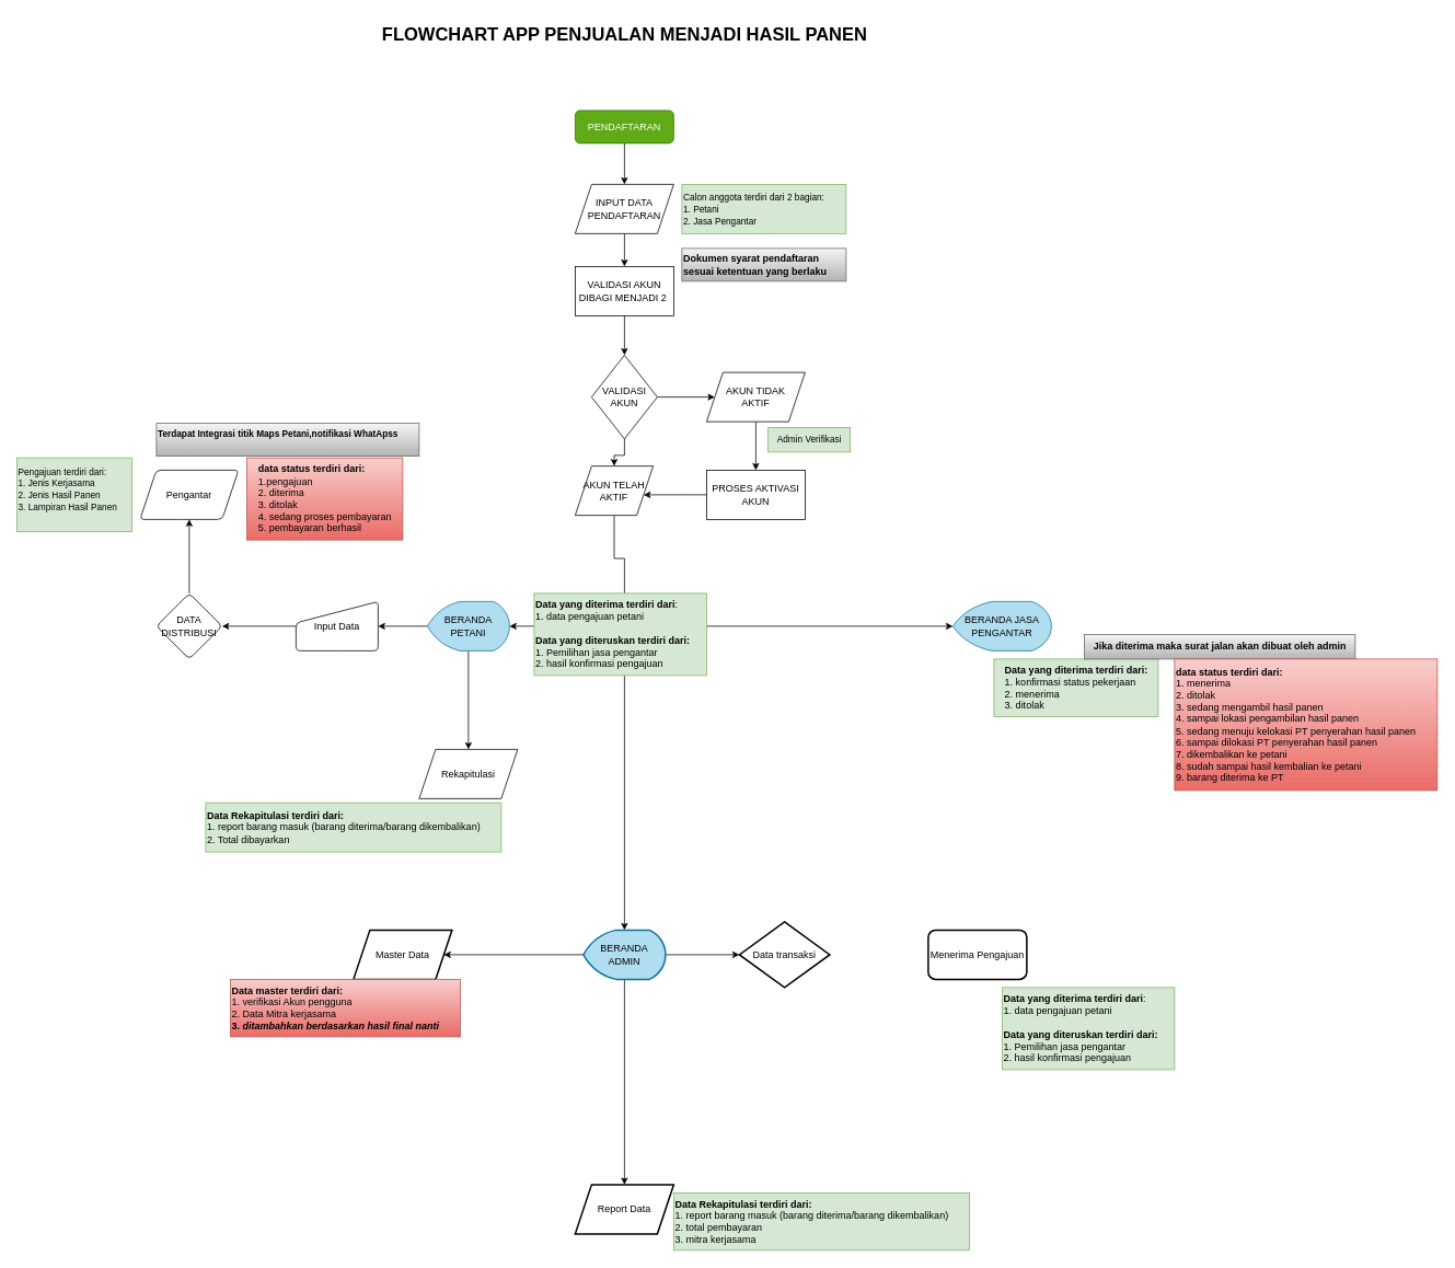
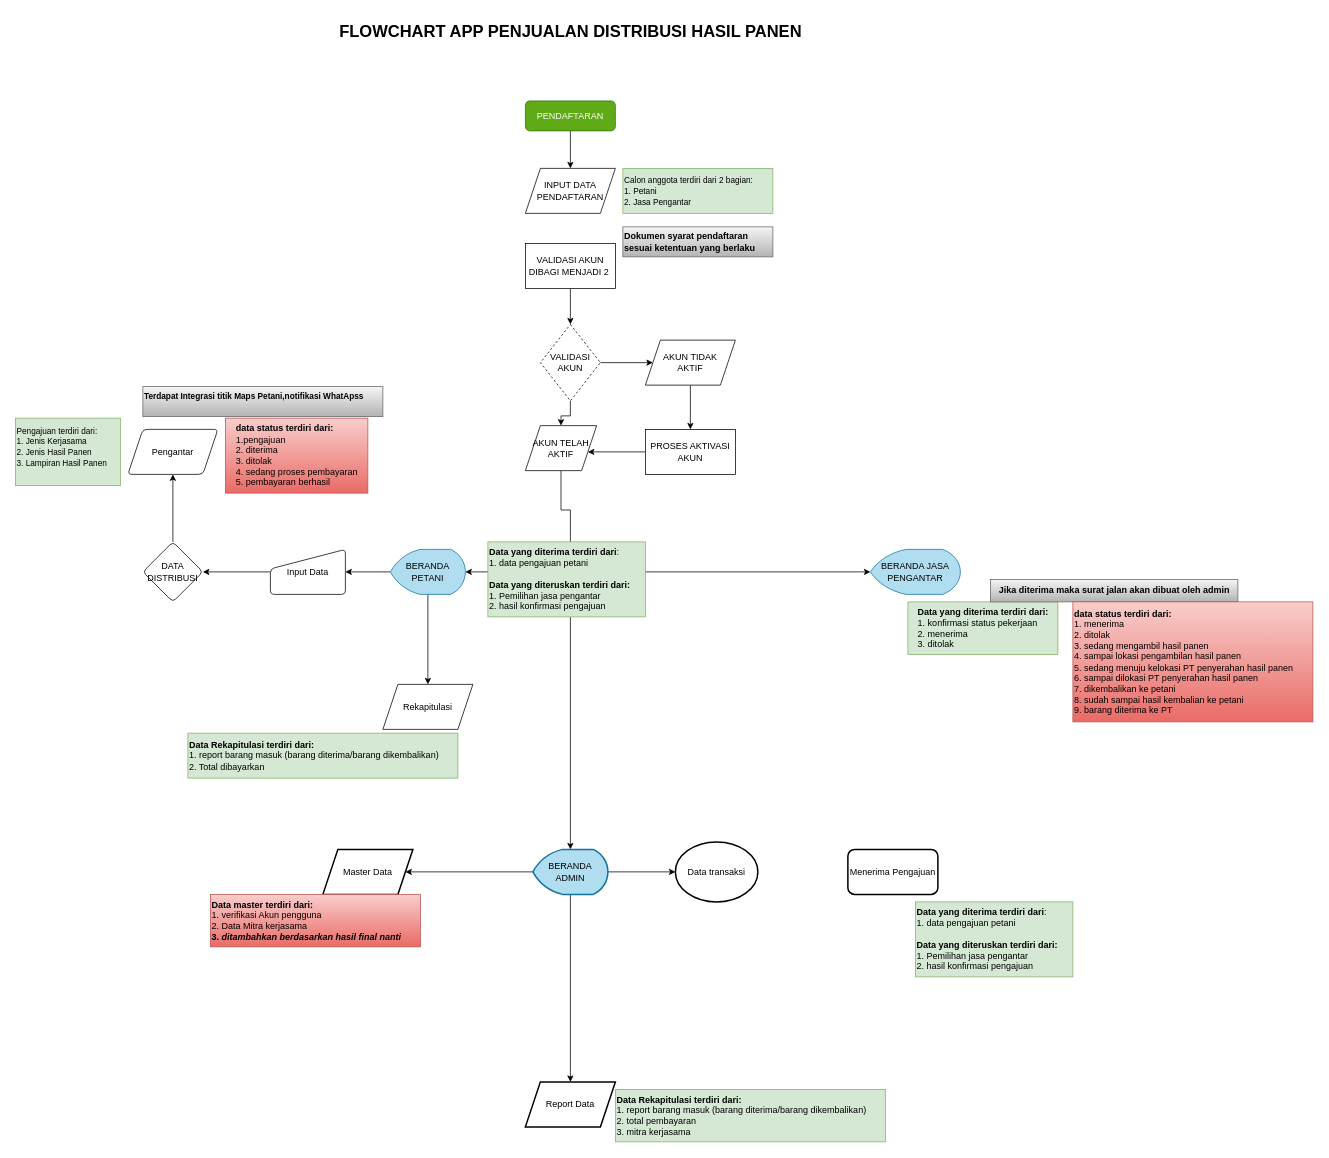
  <mxCell id="0" />
  <mxCell id="1" parent="0" />
  <mxCell id="2" value="" style="edgeStyle=orthogonalEdgeStyle;rounded=0;orthogonalLoop=1;jettySize=auto;html=1;" edge="1" parent="1" source="3" target="7"><mxGeometry relative="1" as="geometry" /></mxCell>
  <mxCell id="3" value="PENDAFTARAN" style="rounded=1;whiteSpace=wrap;html=1;fontSize=12;glass=0;strokeWidth=1;shadow=0;fillColor=#60a917;fontColor=#ffffff;strokeColor=#2D7600;" vertex="1" parent="1"><mxGeometry x="700" y="134" width="120" height="40" as="geometry" /></mxCell>
  <mxCell id="4" value="" style="edgeStyle=orthogonalEdgeStyle;rounded=0;orthogonalLoop=1;jettySize=auto;html=1;" edge="1" parent="1" source="5" target="11"><mxGeometry relative="1" as="geometry" /></mxCell>
  <mxCell id="5" value="VALIDASI AKUN DIBAGI MENJADI 2&amp;nbsp;" style="rounded=0;whiteSpace=wrap;html=1;" vertex="1" parent="1"><mxGeometry x="700" y="324" width="120" height="60" as="geometry" /></mxCell>
- <mxCell id="6" value="" style="edgeStyle=orthogonalEdgeStyle;rounded=0;orthogonalLoop=1;jettySize=auto;html=1;" edge="1" parent="1" source="7" target="5"><mxGeometry relative="1" as="geometry" /></mxCell>
  <mxCell id="7" value="INPUT DATA PENDAFTARAN" style="shape=parallelogram;perimeter=parallelogramPerimeter;whiteSpace=wrap;html=1;fixedSize=1;" vertex="1" parent="1"><mxGeometry x="700" y="224" width="120" height="60" as="geometry" /></mxCell>
  <mxCell id="8" value="&lt;span style=&quot;font-size: 11px;&quot;&gt;Calon anggota terdiri dari 2 bagian:&lt;br&gt;1. Petani&lt;br&gt;2. Jasa Pengantar&lt;br&gt;&lt;/span&gt;" style="text;html=1;align=left;verticalAlign=middle;resizable=0;points=[];autosize=1;strokeColor=#82b366;fillColor=#d5e8d4;" vertex="1" parent="1"><mxGeometry x="830" y="224" width="200" height="60" as="geometry" /></mxCell>
  <mxCell id="9" value="" style="edgeStyle=orthogonalEdgeStyle;rounded=0;orthogonalLoop=1;jettySize=auto;html=1;" edge="1" parent="1" source="11" target="13"><mxGeometry relative="1" as="geometry" /></mxCell>
  <mxCell id="10" value="" style="edgeStyle=orthogonalEdgeStyle;rounded=0;orthogonalLoop=1;jettySize=auto;html=1;" edge="1" parent="1" source="11" target="15"><mxGeometry relative="1" as="geometry" /></mxCell>
- <mxCell id="11" value="VALIDASI AKUN" style="rhombus;whiteSpace=wrap;html=1;rounded=0;" vertex="1" parent="1"><mxGeometry x="720" y="432" width="80" height="102" as="geometry" /></mxCell>
+ <mxCell id="11" value="VALIDASI AKUN" style="rhombus;whiteSpace=wrap;html=1;rounded=0;dashed=1;" vertex="1" parent="1"><mxGeometry x="720" y="432" width="80" height="102" as="geometry" /></mxCell>
  <mxCell id="12" value="" style="edgeStyle=orthogonalEdgeStyle;rounded=0;orthogonalLoop=1;jettySize=auto;html=1;" edge="1" parent="1" source="13" target="17"><mxGeometry relative="1" as="geometry" /></mxCell>
  <mxCell id="13" value="AKUN TIDAK &lt;br&gt;AKTIF" style="shape=parallelogram;perimeter=parallelogramPerimeter;whiteSpace=wrap;html=1;fixedSize=1;rounded=0;" vertex="1" parent="1"><mxGeometry x="860" y="453" width="120" height="60" as="geometry" /></mxCell>
  <mxCell id="14" value="" style="edgeStyle=orthogonalEdgeStyle;rounded=0;orthogonalLoop=1;jettySize=auto;html=1;" edge="1" parent="1" source="15" target="22"><mxGeometry relative="1" as="geometry" /></mxCell>
  <mxCell id="15" value="AKUN TELAH &lt;br&gt;AKTIF" style="shape=parallelogram;perimeter=parallelogramPerimeter;whiteSpace=wrap;html=1;fixedSize=1;rounded=0;" vertex="1" parent="1"><mxGeometry x="700" y="567" width="95" height="60" as="geometry" /></mxCell>
  <mxCell id="16" value="" style="edgeStyle=orthogonalEdgeStyle;rounded=0;orthogonalLoop=1;jettySize=auto;html=1;" edge="1" parent="1" source="17" target="15"><mxGeometry relative="1" as="geometry"><Array as="points"><mxPoint x="830" y="602" /><mxPoint x="830" y="602" /></Array></mxGeometry></mxCell>
  <mxCell id="17" value="PROSES AKTIVASI&lt;br&gt;AKUN" style="rounded=0;whiteSpace=wrap;html=1;" vertex="1" parent="1"><mxGeometry x="860" y="572" width="120" height="60" as="geometry" /></mxCell>
- <mxCell id="18" value="&lt;font style=&quot;font-size: 11px;&quot;&gt;Admin Verifikasi&lt;/font&gt;" style="text;html=1;align=center;verticalAlign=middle;resizable=0;points=[];autosize=1;strokeColor=#82b366;fillColor=#d5e8d4;" vertex="1" parent="1"><mxGeometry x="935" y="520" width="100" height="30" as="geometry" /></mxCell>
  <mxCell id="19" value="" style="edgeStyle=orthogonalEdgeStyle;rounded=0;orthogonalLoop=1;jettySize=auto;html=1;" edge="1" parent="1" source="22" target="25"><mxGeometry relative="1" as="geometry" /></mxCell>
  <mxCell id="20" value="" style="edgeStyle=orthogonalEdgeStyle;rounded=0;orthogonalLoop=1;jettySize=auto;html=1;" edge="1" parent="1" source="22" target="26"><mxGeometry relative="1" as="geometry" /></mxCell>
  <mxCell id="21" value="" style="edgeStyle=orthogonalEdgeStyle;rounded=0;orthogonalLoop=1;jettySize=auto;html=1;" edge="1" parent="1" source="22" target="30"><mxGeometry relative="1" as="geometry" /></mxCell>
  <mxCell id="22" value="LOGIN PENGGUNA" style="rounded=0;whiteSpace=wrap;html=1;fillColor=#b1ddf0;strokeColor=#10739e;" vertex="1" parent="1"><mxGeometry x="700" y="732" width="120" height="60" as="geometry" /></mxCell>
  <mxCell id="23" value="" style="edgeStyle=orthogonalEdgeStyle;rounded=0;orthogonalLoop=1;jettySize=auto;html=1;strokeWidth=1;" edge="1" parent="1" source="25" target="33"><mxGeometry relative="1" as="geometry" /></mxCell>
  <mxCell id="24" value="" style="edgeStyle=orthogonalEdgeStyle;rounded=0;orthogonalLoop=1;jettySize=auto;html=1;" edge="1" parent="1" source="25" target="37"><mxGeometry relative="1" as="geometry" /></mxCell>
  <mxCell id="25" value="BERANDA PETANI" style="strokeWidth=1;html=1;shape=mxgraph.flowchart.display;whiteSpace=wrap;fillColor=#b1ddf0;strokeColor=#10739e;" vertex="1" parent="1"><mxGeometry x="520" y="732" width="100" height="60" as="geometry" /></mxCell>
  <mxCell id="26" value="BERANDA JASA PENGANTAR" style="strokeWidth=1;html=1;shape=mxgraph.flowchart.display;whiteSpace=wrap;fillColor=#b1ddf0;strokeColor=#10739e;" vertex="1" parent="1"><mxGeometry x="1160" y="732" width="120" height="60" as="geometry" /></mxCell>
  <mxCell id="27" value="" style="edgeStyle=orthogonalEdgeStyle;rounded=0;orthogonalLoop=1;jettySize=auto;html=1;" edge="1" parent="1" source="30" target="38"><mxGeometry relative="1" as="geometry" /></mxCell>
  <mxCell id="28" value="" style="edgeStyle=orthogonalEdgeStyle;rounded=0;orthogonalLoop=1;jettySize=auto;html=1;" edge="1" parent="1" source="30" target="39"><mxGeometry relative="1" as="geometry" /></mxCell>
  <mxCell id="29" value="" style="edgeStyle=orthogonalEdgeStyle;rounded=0;orthogonalLoop=1;jettySize=auto;html=1;" edge="1" parent="1" source="30" target="40"><mxGeometry relative="1" as="geometry" /></mxCell>
  <mxCell id="30" value="BERANDA ADMIN" style="strokeWidth=2;html=1;shape=mxgraph.flowchart.display;whiteSpace=wrap;fillColor=#b1ddf0;strokeColor=#10739e;" vertex="1" parent="1"><mxGeometry x="710" y="1132" width="100" height="60" as="geometry" /></mxCell>
- <mxCell id="31" value="&lt;b&gt;&lt;font style=&quot;font-size: 22px;&quot;&gt;FLOWCHART APP PENJUALAN MENJADI HASIL PANEN&lt;br&gt;&lt;br&gt;&lt;/font&gt;&lt;/b&gt;" style="text;html=1;align=center;verticalAlign=middle;resizable=0;points=[];autosize=1;strokeColor=none;fillColor=none;" vertex="1" parent="1"><mxGeometry x="440" y="20" width="640" height="70" as="geometry" /></mxCell>
+ <mxCell id="31" value="&lt;b&gt;&lt;font style=&quot;font-size: 22px;&quot;&gt;FLOWCHART APP PENJUALAN DISTRIBUSI HASIL PANEN&lt;br&gt;&lt;br&gt;&lt;/font&gt;&lt;/b&gt;" style="text;html=1;align=center;verticalAlign=middle;resizable=0;points=[];autosize=1;strokeColor=none;fillColor=none;" vertex="1" parent="1"><mxGeometry x="440" y="20" width="640" height="70" as="geometry" /></mxCell>
  <mxCell id="32" value="" style="edgeStyle=orthogonalEdgeStyle;rounded=0;orthogonalLoop=1;jettySize=auto;html=1;strokeWidth=1;" edge="1" parent="1" source="33" target="35"><mxGeometry relative="1" as="geometry" /></mxCell>
  <mxCell id="33" value="Input Data" style="html=1;strokeWidth=1;shape=manualInput;whiteSpace=wrap;rounded=1;size=26;arcSize=11;" vertex="1" parent="1"><mxGeometry x="360" y="732" width="100" height="60" as="geometry" /></mxCell>
  <mxCell id="34" value="" style="edgeStyle=orthogonalEdgeStyle;rounded=0;orthogonalLoop=1;jettySize=auto;html=1;strokeWidth=1;" edge="1" parent="1" source="35" target="36"><mxGeometry relative="1" as="geometry" /></mxCell>
  <mxCell id="35" value="DATA DISTRIBUSI" style="rhombus;whiteSpace=wrap;html=1;strokeWidth=1;rounded=1;arcSize=11;" vertex="1" parent="1"><mxGeometry x="190" y="722" width="80" height="80" as="geometry" /></mxCell>
  <mxCell id="36" value="Pengantar" style="shape=parallelogram;perimeter=parallelogramPerimeter;whiteSpace=wrap;html=1;fixedSize=1;strokeWidth=1;rounded=1;arcSize=11;" vertex="1" parent="1"><mxGeometry x="170" y="572" width="120" height="60" as="geometry" /></mxCell>
  <mxCell id="37" value="Rekapitulasi" style="shape=parallelogram;perimeter=parallelogramPerimeter;whiteSpace=wrap;html=1;fixedSize=1;strokeWidth=1;" vertex="1" parent="1"><mxGeometry x="510" y="912" width="120" height="60" as="geometry" /></mxCell>
  <mxCell id="38" value="Master Data" style="shape=parallelogram;perimeter=parallelogramPerimeter;whiteSpace=wrap;html=1;fixedSize=1;strokeWidth=2;" vertex="1" parent="1"><mxGeometry x="430" y="1132" width="120" height="60" as="geometry" /></mxCell>
  <mxCell id="39" value="Report Data" style="shape=parallelogram;perimeter=parallelogramPerimeter;whiteSpace=wrap;html=1;fixedSize=1;strokeWidth=2;" vertex="1" parent="1"><mxGeometry x="700" y="1442" width="120" height="60" as="geometry" /></mxCell>
- <mxCell id="40" value="Data transaksi&lt;br&gt;" style="rhombus;whiteSpace=wrap;html=1;strokeWidth=2;" vertex="1" parent="1"><mxGeometry x="900" y="1122" width="110" height="80" as="geometry" /></mxCell>
+ <mxCell id="40" value="Data transaksi&lt;br&gt;" style="ellipse;whiteSpace=wrap;html=1;strokeWidth=2;" vertex="1" parent="1"><mxGeometry x="900" y="1122" width="110" height="80" as="geometry" /></mxCell>
  <mxCell id="41" value="Menerima Pengajuan&lt;br&gt;" style="rounded=1;whiteSpace=wrap;html=1;strokeWidth=2;" vertex="1" parent="1"><mxGeometry x="1130" y="1132" width="120" height="60" as="geometry" /></mxCell>
  <mxCell id="42" value="&lt;b&gt;Dokumen syarat pendaftaran &lt;br&gt;sesuai ketentuan yang berlaku&lt;/b&gt;" style="text;html=1;align=left;verticalAlign=middle;resizable=0;points=[];autosize=1;fillColor=#f5f5f5;strokeColor=#666666;glass=0;rounded=0;shadow=0;gradientColor=#b3b3b3;" vertex="1" parent="1"><mxGeometry x="830" y="302" width="200" height="40" as="geometry" /></mxCell>
  <mxCell id="43" value="&lt;span style=&quot;font-size: 11px;&quot;&gt;Pengajuan terdiri dari:&lt;br&gt;1. Jenis Kerjasama&lt;br&gt;2. Jenis Hasil Panen&lt;br&gt;3. Lampiran Hasil Panen&lt;br&gt;&lt;br&gt;&lt;/span&gt;" style="text;html=1;align=left;verticalAlign=middle;resizable=0;points=[];autosize=1;strokeColor=#82b366;fillColor=#d5e8d4;" vertex="1" parent="1"><mxGeometry x="20" y="557" width="140" height="90" as="geometry" /></mxCell>
  <mxCell id="44" value="&lt;span style=&quot;font-size: 11px;&quot;&gt;&lt;b&gt;Terdapat Integrasi titik Maps Petani,notifikasi WhatApss&lt;br&gt;&lt;/b&gt;&lt;br&gt;&lt;/span&gt;" style="text;html=1;align=left;verticalAlign=middle;resizable=0;points=[];autosize=1;strokeColor=#666666;fillColor=#f5f5f5;gradientColor=#b3b3b3;" vertex="1" parent="1"><mxGeometry x="190" y="515" width="320" height="40" as="geometry" /></mxCell>
  <mxCell id="45" value="&lt;b&gt;Data yang diterima terdiri dari&lt;/b&gt;:&lt;br&gt;1. data pengajuan petani&lt;br&gt;&lt;br&gt;&lt;b&gt;Data yang diteruskan terdiri dari:&lt;br&gt;&lt;/b&gt;1. Pemilihan jasa pengantar&lt;br&gt;2. hasil konfirmasi pengajuan" style="text;html=1;align=left;verticalAlign=middle;resizable=0;points=[];autosize=1;strokeColor=#82b366;fillColor=#d5e8d4;" vertex="1" parent="1"><mxGeometry x="1220" y="1202" width="210" height="100" as="geometry" /></mxCell>
  <mxCell id="46" value="&lt;b&gt;Data yang diterima terdiri dari:&lt;/b&gt;&lt;br&gt;&lt;div style=&quot;text-align: left;&quot;&gt;&lt;span style=&quot;background-color: initial;&quot;&gt;1. konfirmasi status pekerjaan&lt;/span&gt;&lt;/div&gt;&lt;div style=&quot;text-align: left;&quot;&gt;&lt;span style=&quot;background-color: initial;&quot;&gt;2. menerima&lt;/span&gt;&lt;/div&gt;&lt;div style=&quot;text-align: left;&quot;&gt;&lt;span style=&quot;background-color: initial;&quot;&gt;3. ditolak&lt;/span&gt;&lt;/div&gt;" style="text;html=1;align=center;verticalAlign=middle;resizable=0;points=[];autosize=1;strokeColor=#82b366;fillColor=#d5e8d4;gradientColor=none;" vertex="1" parent="1"><mxGeometry x="1210" y="802" width="200" height="70" as="geometry" /></mxCell>
  <mxCell id="47" value="&lt;b&gt;Jika diterima maka surat jalan akan dibuat oleh admin&lt;/b&gt;" style="text;html=1;align=center;verticalAlign=middle;resizable=0;points=[];autosize=1;rounded=0;fillColor=#f5f5f5;gradientColor=#b3b3b3;strokeColor=#666666;" vertex="1" parent="1"><mxGeometry x="1320" y="772" width="330" height="30" as="geometry" /></mxCell>
  <mxCell id="48" value="&lt;b&gt;data status terdiri dari:&lt;/b&gt;&lt;br&gt;1. menerima&lt;br&gt;2. ditolak&lt;br&gt;3. sedang mengambil hasil panen&lt;br&gt;4. sampai lokasi pengambilan hasil panen&lt;br&gt;5. sedang menuju kelokasi PT penyerahan hasil panen&lt;br&gt;6. sampai dilokasi PT penyerahan hasil panen&lt;br&gt;7. dikembalikan ke petani&lt;br&gt;8. sudah sampai hasil kembalian ke petani&lt;br&gt;9. barang diterima ke PT" style="text;html=1;align=left;verticalAlign=middle;resizable=0;points=[];autosize=1;strokeColor=#b85450;fillColor=#f8cecc;gradientColor=#ea6b66;" vertex="1" parent="1"><mxGeometry x="1430" y="802" width="320" height="160" as="geometry" /></mxCell>
  <mxCell id="49" value="&lt;div style=&quot;text-align: left;&quot;&gt;&lt;b style=&quot;background-color: initial;&quot;&gt;data status terdiri dari:&lt;/b&gt;&lt;/div&gt;&lt;div style=&quot;text-align: left;&quot;&gt;&lt;span style=&quot;background-color: initial;&quot;&gt;1.pengajuan&lt;/span&gt;&lt;/div&gt;&lt;div style=&quot;text-align: left;&quot;&gt;&lt;span style=&quot;background-color: initial;&quot;&gt;2. diterima&lt;/span&gt;&lt;/div&gt;&lt;div style=&quot;text-align: left;&quot;&gt;&lt;span style=&quot;background-color: initial;&quot;&gt;3. ditolak&lt;/span&gt;&lt;/div&gt;&lt;div style=&quot;text-align: left;&quot;&gt;&lt;span style=&quot;background-color: initial;&quot;&gt;4. sedang proses pembayaran&lt;/span&gt;&lt;/div&gt;&lt;div style=&quot;text-align: left;&quot;&gt;&lt;span style=&quot;background-color: initial;&quot;&gt;5. pembayaran berhasil&lt;/span&gt;&lt;/div&gt;" style="text;html=1;align=center;verticalAlign=middle;resizable=0;points=[];autosize=1;strokeColor=#b85450;fillColor=#f8cecc;gradientColor=#ea6b66;" vertex="1" parent="1"><mxGeometry x="300" y="557" width="190" height="100" as="geometry" /></mxCell>
  <mxCell id="50" value="&lt;b&gt;Data Rekapitulasi terdiri dari:&lt;br&gt;&lt;/b&gt;1. report barang masuk (barang diterima/barang dikembalikan)&lt;br&gt;2. total pembayaran&lt;br&gt;3. mitra kerjasama" style="text;html=1;align=left;verticalAlign=middle;resizable=0;points=[];autosize=1;strokeColor=#82b366;fillColor=#d5e8d4;gradientColor=none;" vertex="1" parent="1"><mxGeometry x="820" y="1452" width="360" height="70" as="geometry" /></mxCell>
  <mxCell id="51" value="&lt;b&gt;Data yang diterima terdiri dari&lt;/b&gt;:&lt;br&gt;1. data pengajuan petani&lt;br&gt;&lt;br&gt;&lt;b&gt;Data yang diteruskan terdiri dari:&lt;br&gt;&lt;/b&gt;1. Pemilihan jasa pengantar&lt;br&gt;2. hasil konfirmasi pengajuan" style="text;html=1;align=left;verticalAlign=middle;resizable=0;points=[];autosize=1;strokeColor=#82b366;fillColor=#d5e8d4;" vertex="1" parent="1"><mxGeometry x="650" y="722" width="210" height="100" as="geometry" /></mxCell>
  <mxCell id="52" value="&lt;b&gt;Data Rekapitulasi terdiri dari:&lt;br&gt;&lt;/b&gt;1. report barang masuk (barang diterima/barang dikembalikan)&lt;br&gt;2. Total dibayarkan" style="text;html=1;align=left;verticalAlign=middle;resizable=0;points=[];autosize=1;strokeColor=#82b366;fillColor=#d5e8d4;gradientColor=none;" vertex="1" parent="1"><mxGeometry x="250" y="977" width="360" height="60" as="geometry" /></mxCell>
  <mxCell id="53" value="&lt;b&gt;Data master terdiri dari:&amp;nbsp;&lt;/b&gt;&lt;br&gt;1. verifikasi Akun pengguna&lt;br&gt;2. Data Mitra kerjasama&lt;br&gt;&lt;b&gt;3. &lt;i&gt;ditambahkan berdasarkan hasil final nanti&lt;/i&gt;&lt;/b&gt;" style="text;html=1;align=left;verticalAlign=middle;resizable=0;points=[];autosize=1;strokeColor=#b85450;fillColor=#f8cecc;gradientColor=#ea6b66;" vertex="1" parent="1"><mxGeometry x="280" y="1192" width="280" height="70" as="geometry" /></mxCell>
